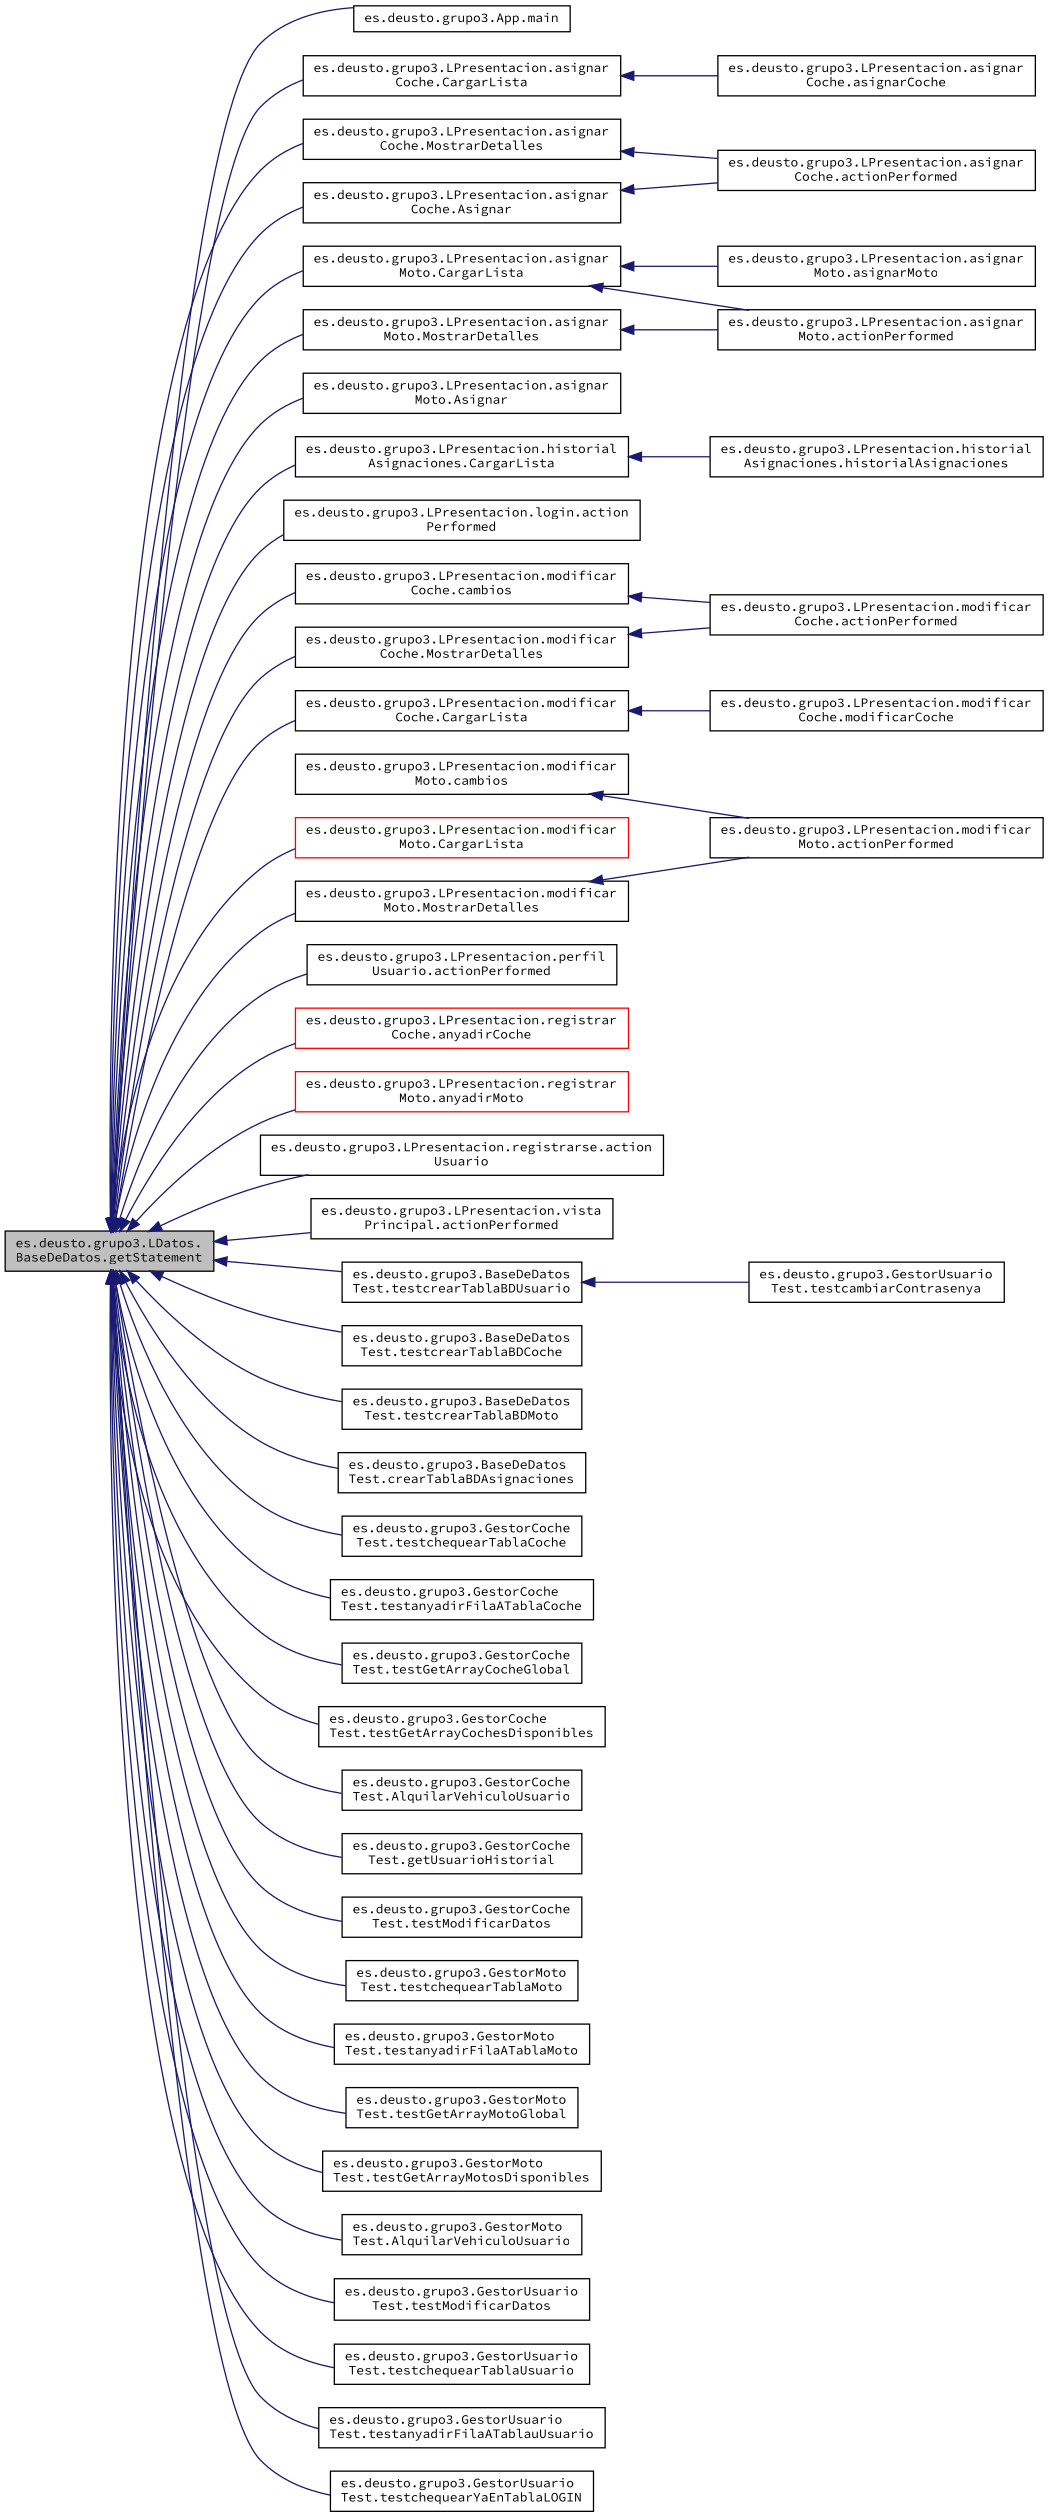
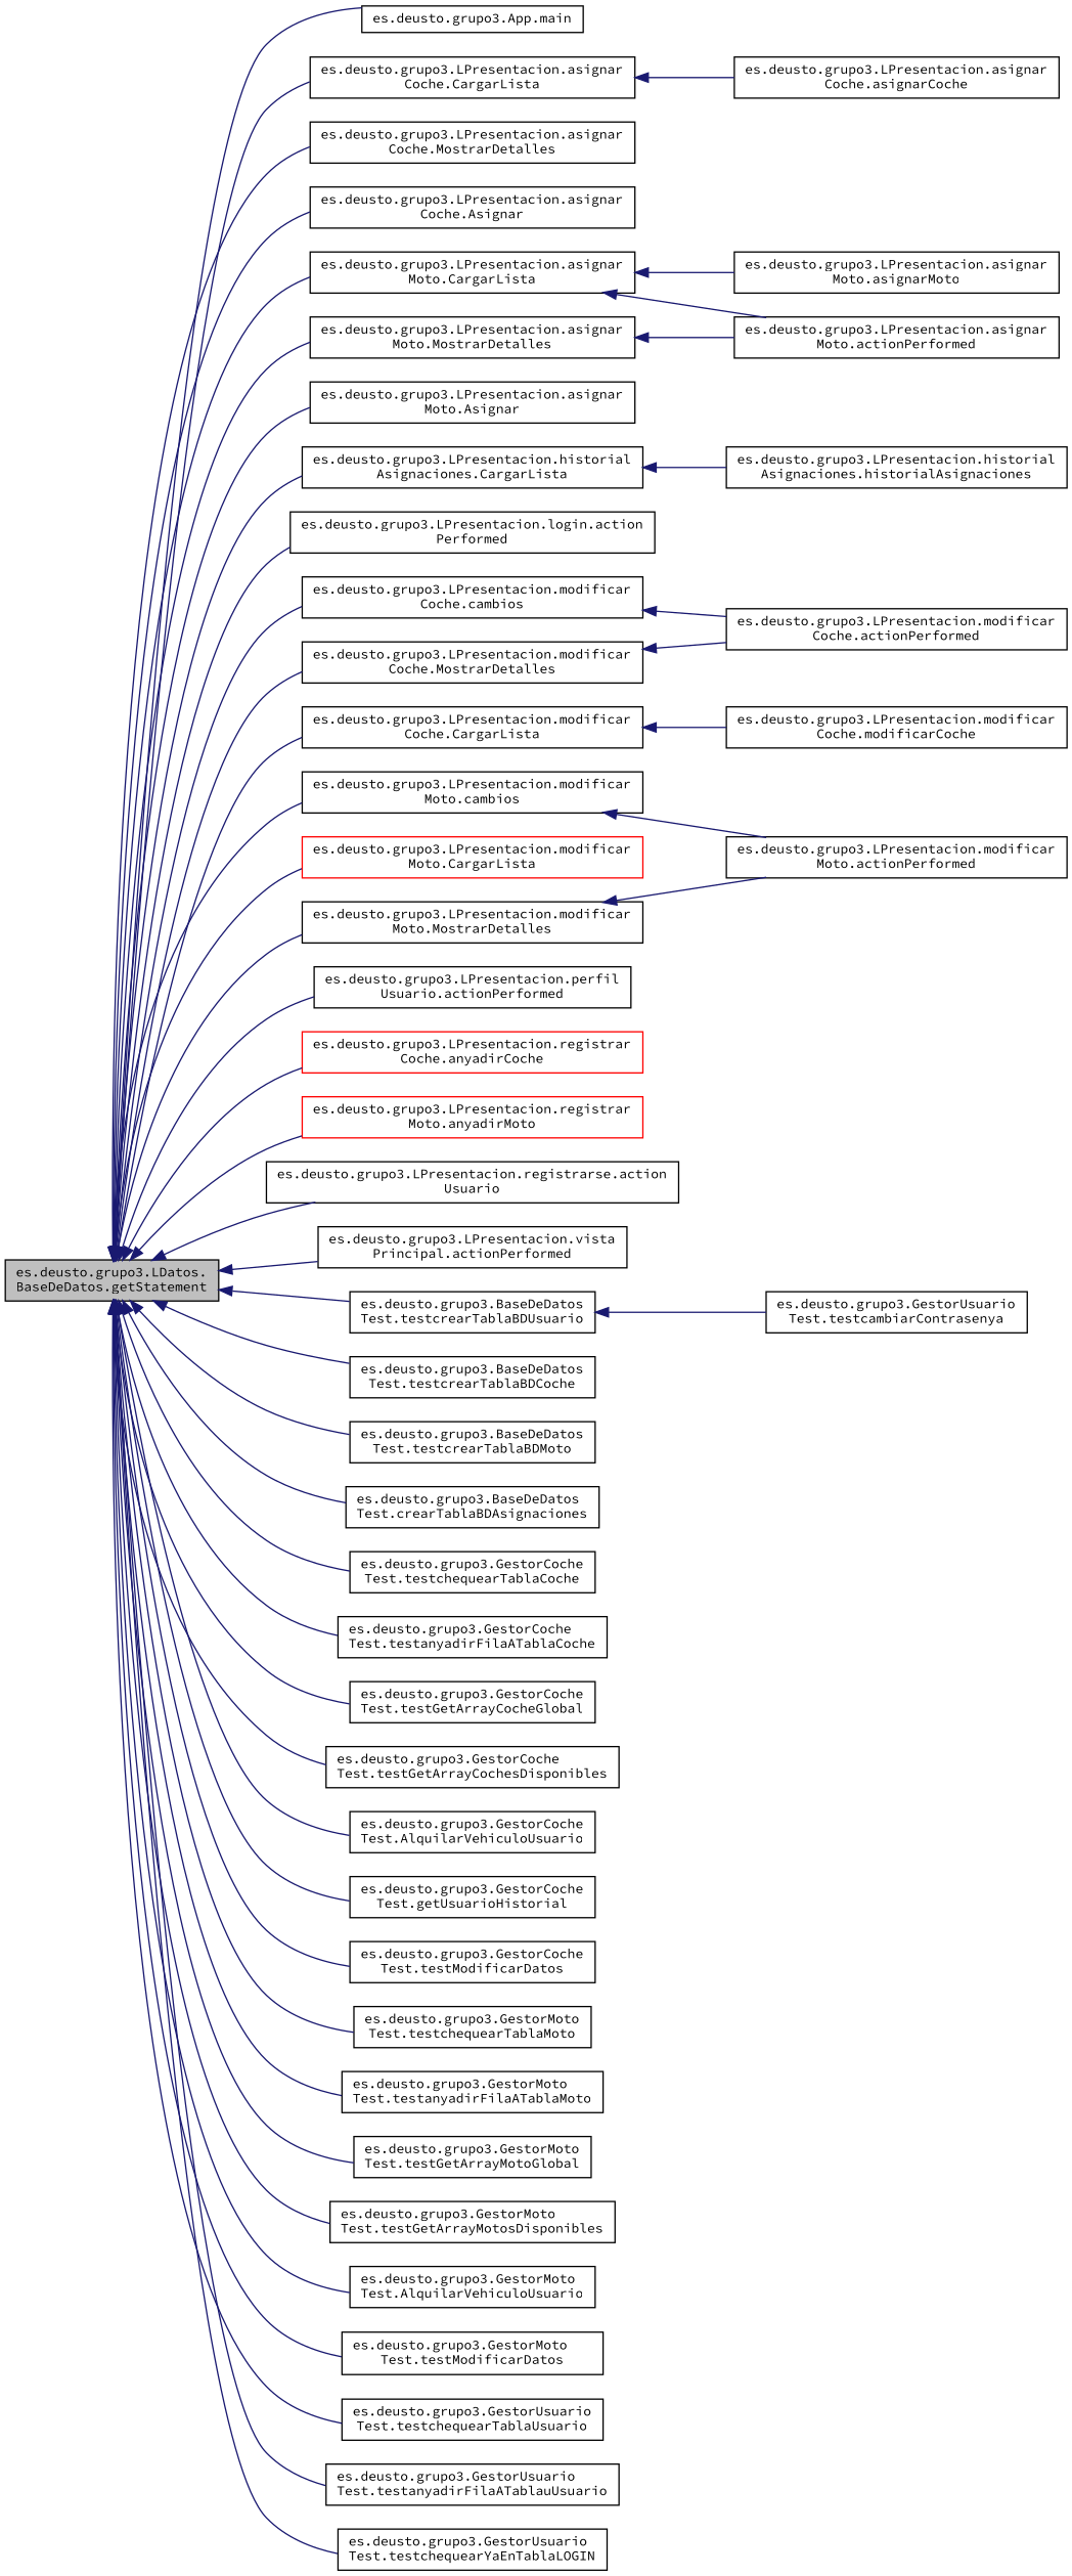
  digraph {
    fontname="Source Code Pro"
    rankdir=LR
    node [color=black fillcolor=white fontname="Source Code Pro" fontsize=10 shape=record style=filled]
    edge [color=midnightblue dir=back fontname="Source Code Pro" fontsize=10 labelfontname=Helvetica labelfontsize=10 style=solid]
    n1 [fillcolor=grey75 fontcolor=black height=0.2 label="es.deusto.grupo3.LDatos.\lBaseDeDatos.getStatement" width=0.4]
    n2 [height=0.2 label="es.deusto.grupo3.App.main" width=0.4]
    n3 [height=0.2 label="es.deusto.grupo3.LPresentacion.asignar\lCoche.CargarLista" width=0.4]
    n4 [height=0.2 label="es.deusto.grupo3.LPresentacion.asignar\lCoche.MostrarDetalles" width=0.4]
    n5 [height=0.2 label="es.deusto.grupo3.LPresentacion.asignar\lCoche.Asignar" width=0.4]
    n6 [height=0.2 label="es.deusto.grupo3.LPresentacion.asignar\lMoto.CargarLista" width=0.4]
    n7 [height=0.2 label="es.deusto.grupo3.LPresentacion.asignar\lMoto.MostrarDetalles" width=0.4]
    n8 [height=0.2 label="es.deusto.grupo3.LPresentacion.asignar\lMoto.Asignar" width=0.4]
    n9 [height=0.2 label="es.deusto.grupo3.LPresentacion.historial\lAsignaciones.CargarLista" width=0.4]
    n10 [height=0.2 label="es.deusto.grupo3.LPresentacion.login.action\lPerformed" width=0.4]
    n11 [height=0.2 label="es.deusto.grupo3.LPresentacion.modificar\lCoche.cambios" width=0.4]
    n12 [height=0.2 label="es.deusto.grupo3.LPresentacion.modificar\lCoche.CargarLista" width=0.4]
    n13 [height=0.2 label="es.deusto.grupo3.LPresentacion.modificar\lCoche.MostrarDetalles" width=0.4]
    n14 [height=0.2 label="es.deusto.grupo3.LPresentacion.modificar\lMoto.cambios" width=0.4]
    n15 [color=red height=0.2 label="es.deusto.grupo3.LPresentacion.modificar\lMoto.CargarLista" width=0.4]
    n16 [height=0.2 label="es.deusto.grupo3.LPresentacion.modificar\lMoto.MostrarDetalles" width=0.4]
    n17 [height=0.2 label="es.deusto.grupo3.LPresentacion.perfil\lUsuario.actionPerformed" width=0.4]
    n18 [color=red height=0.2 label="es.deusto.grupo3.LPresentacion.registrar\lCoche.anyadirCoche" width=0.4]
    n19 [color=red height=0.2 label="es.deusto.grupo3.LPresentacion.registrar\lMoto.anyadirMoto" width=0.4]
    n20 [height=0.2 label="es.deusto.grupo3.LPresentacion.registrarse.action\lUsuario" width=0.4]
    n21 [height=0.2 label="es.deusto.grupo3.LPresentacion.vista\lPrincipal.actionPerformed" width=0.4]
    n22 [height=0.2 label="es.deusto.grupo3.BaseDeDatos\lTest.testcrearTablaBDUsuario" width=0.4]
    n23 [height=0.2 label="es.deusto.grupo3.BaseDeDatos\lTest.testcrearTablaBDCoche" width=0.4]
    n24 [height=0.2 label="es.deusto.grupo3.BaseDeDatos\lTest.testcrearTablaBDMoto" width=0.4]
    n25 [height=0.2 label="es.deusto.grupo3.BaseDeDatos\lTest.crearTablaBDAsignaciones" width=0.4]
    n26 [height=0.2 label="es.deusto.grupo3.GestorCoche\lTest.testchequearTablaCoche" width=0.4]
    n27 [height=0.2 label="es.deusto.grupo3.GestorCoche\lTest.testanyadirFilaATablaCoche" width=0.4]
    n28 [height=0.2 label="es.deusto.grupo3.GestorCoche\lTest.testGetArrayCocheGlobal" width=0.4]
    n29 [height=0.2 label="es.deusto.grupo3.GestorCoche\lTest.testGetArrayCochesDisponibles" width=0.4]
    n30 [height=0.2 label="es.deusto.grupo3.GestorCoche\lTest.AlquilarVehiculoUsuario" width=0.4]
    n31 [height=0.2 label="es.deusto.grupo3.GestorCoche\lTest.getUsuarioHistorial" width=0.4]
    n32 [height=0.2 label="es.deusto.grupo3.GestorCoche\lTest.testModificarDatos" width=0.4]
    n33 [height=0.2 label="es.deusto.grupo3.GestorMoto\lTest.testchequearTablaMoto" width=0.4]
    n34 [height=0.2 label="es.deusto.grupo3.GestorMoto\lTest.testanyadirFilaATablaMoto" width=0.4]
    n35 [height=0.2 label="es.deusto.grupo3.GestorMoto\lTest.testGetArrayMotoGlobal" width=0.4]
    n36 [height=0.2 label="es.deusto.grupo3.GestorMoto\lTest.testGetArrayMotosDisponibles" width=0.4]
    n37 [height=0.2 label="es.deusto.grupo3.GestorMoto\lTest.AlquilarVehiculoUsuario" width=0.4]
-   n38 [height=0.2 label="es.deusto.grupo3.GestorUsuario\lTest.testModificarDatos" width=0.4]
+   n38 [height=0.2 label="es.deusto.grupo3.GestorMoto\lTest.testModificarDatos" width=0.4]
    n39 [height=0.2 label="es.deusto.grupo3.GestorUsuario\lTest.testchequearTablaUsuario" width=0.4]
    n40 [height=0.2 label="es.deusto.grupo3.GestorUsuario\lTest.testanyadirFilaATablauUsuario" width=0.4]
    n41 [height=0.2 label="es.deusto.grupo3.GestorUsuario\lTest.testchequearYaEnTablaLOGIN" width=0.4]
    n42 [height=0.2 label="es.deusto.grupo3.LPresentacion.asignar\lCoche.asignarCoche" width=0.4]
-   n43 [height=0.2 label="es.deusto.grupo3.LPresentacion.asignar\lCoche.actionPerformed" width=0.4]
    n44 [height=0.2 label="es.deusto.grupo3.LPresentacion.asignar\lMoto.asignarMoto" width=0.4]
    n45 [height=0.2 label="es.deusto.grupo3.LPresentacion.asignar\lMoto.actionPerformed" width=0.4]
    n46 [height=0.2 label="es.deusto.grupo3.LPresentacion.historial\lAsignaciones.historialAsignaciones" width=0.4]
    n47 [height=0.2 label="es.deusto.grupo3.LPresentacion.modificar\lCoche.actionPerformed" width=0.4]
    n48 [height=0.2 label="es.deusto.grupo3.LPresentacion.modificar\lCoche.modificarCoche" width=0.4]
    n49 [height=0.2 label="es.deusto.grupo3.LPresentacion.modificar\lMoto.actionPerformed" width=0.4]
    n50 [height=0.2 label="es.deusto.grupo3.GestorUsuario\lTest.testcambiarContrasenya" width=0.4]
    n1 -> n2
    n1 -> n3
    n1 -> n4
    n1 -> n5
    n1 -> n6
    n1 -> n7
    n1 -> n8
    n1 -> n9
    n1 -> n10
    n1 -> n11
    n1 -> n12
    n1 -> n13
+   n1 -> n14
    n1 -> n15
    n1 -> n16
    n1 -> n17
    n1 -> n18
    n1 -> n19
    n1 -> n20
    n1 -> n21
    n1 -> n22
    n1 -> n23
    n1 -> n24
    n1 -> n25
    n1 -> n26
    n1 -> n27
    n1 -> n28
    n1 -> n29
    n1 -> n30
    n1 -> n31
    n1 -> n32
    n1 -> n33
    n1 -> n34
    n1 -> n35
    n1 -> n36
    n1 -> n37
    n1 -> n38
    n1 -> n39
    n1 -> n40
    n1 -> n41
    n3 -> n42
-   n4 -> n43
-   n5 -> n43
    n6 -> n44
    n6 -> n45
    n7 -> n45
    n9 -> n46
    n11 -> n47
    n12 -> n48
    n13 -> n47
    n14 -> n49
    n16 -> n49
    n22 -> n50
  }
